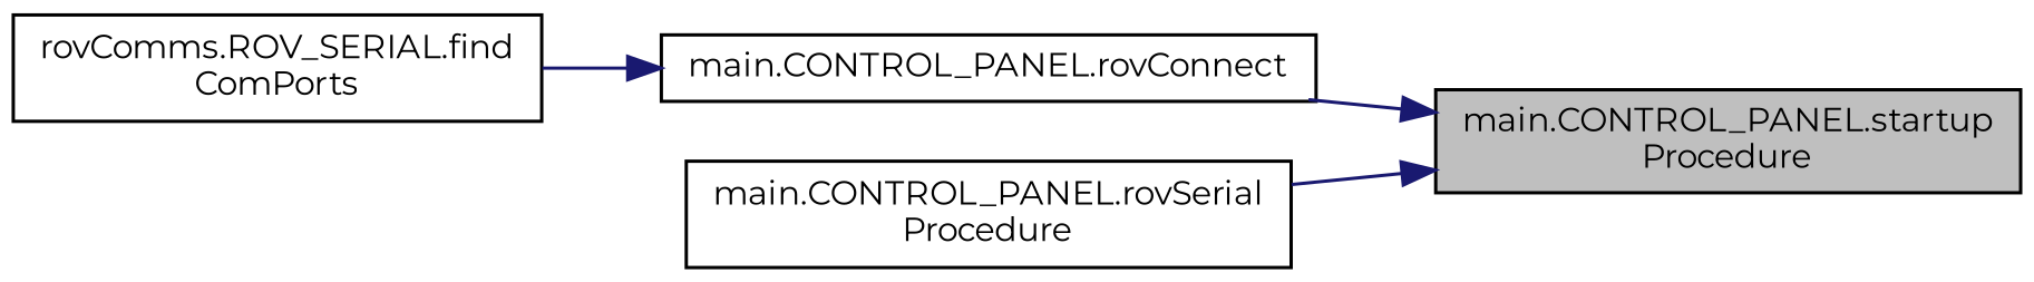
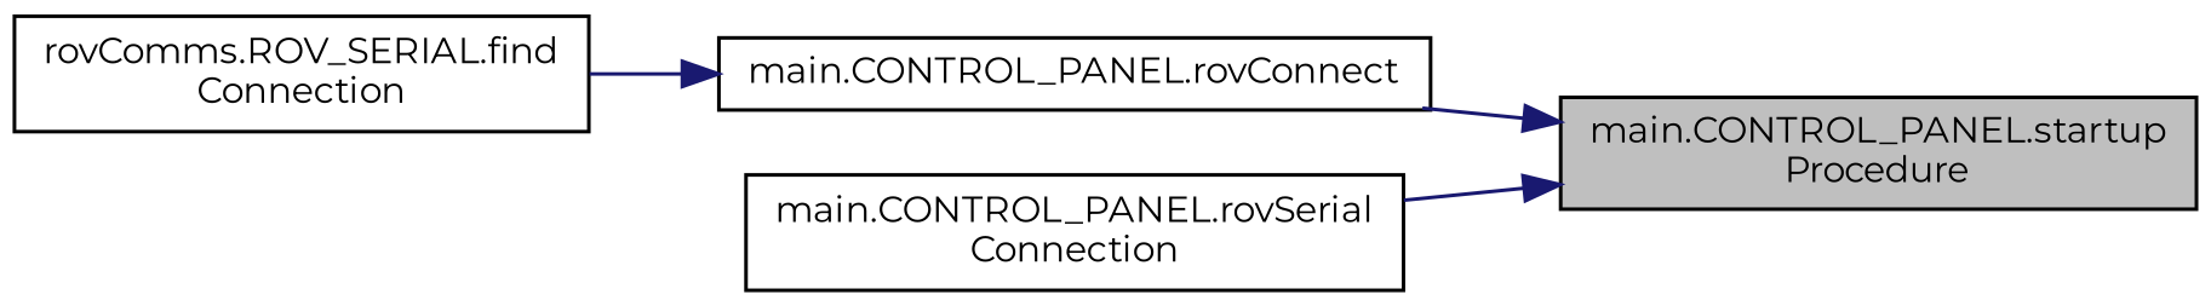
  digraph {
    fontname=Montserrat
    rankdir=RL
    node [color=black fillcolor=white fontname=Montserrat fontsize=10 shape=record style=filled]
    edge [color=midnightblue dir=back fontname=Montserrat fontsize=10 labelfontname=Helvetica labelfontsize=10 style=solid]
    n1 [fillcolor=grey75 fontcolor=black height=0.2 label="main.CONTROL_PANEL.startup\lProcedure" width=0.4]
    n2 [height=0.2 label="main.CONTROL_PANEL.rovConnect" width=0.4]
-   n3 [height=0.2 label="main.CONTROL_PANEL.rovSerial\lProcedure" width=0.4]
-   n4 [height=0.2 label="rovComms.ROV_SERIAL.find\lComPorts" width=0.4]
+   n3 [height=0.2 label="main.CONTROL_PANEL.rovSerial\lConnection" width=0.4]
+   n4 [height=0.2 label="rovComms.ROV_SERIAL.find\lConnection" width=0.4]
    n1 -> n2
    n1 -> n3
    n2 -> n4
  }
